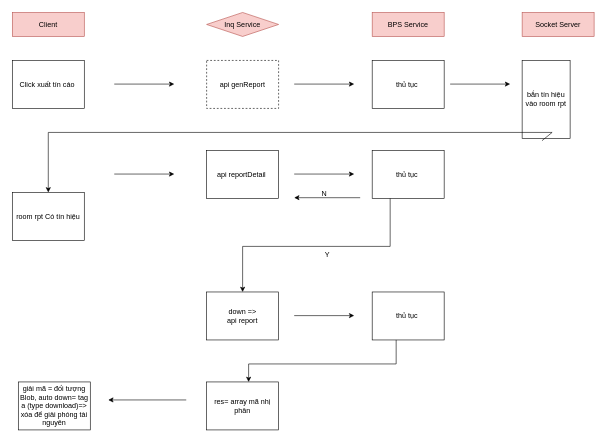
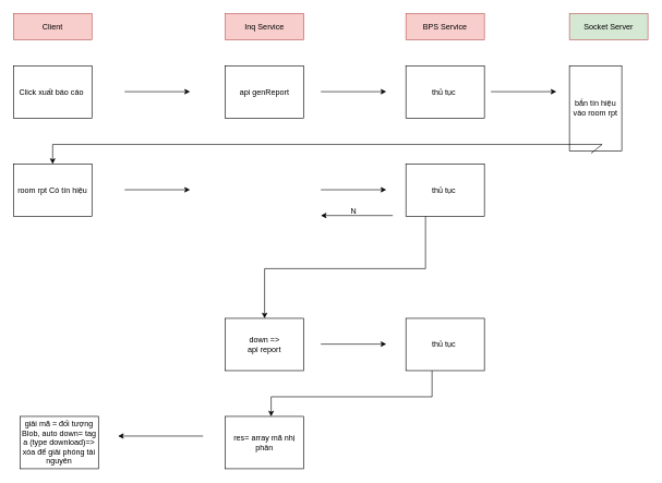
  <mxCell id="0" />
  <mxCell id="1" parent="0" />
  <mxCell id="2" value="Client" style="rounded=0;whiteSpace=wrap;html=1;fillColor=#f8cecc;strokeColor=#b85450;" vertex="1" parent="1"><mxGeometry x="20" y="20" width="120" height="40" as="geometry" /></mxCell>
- <mxCell id="3" value="Socket Server" style="rounded=0;whiteSpace=wrap;html=1;fillColor=#f8cecc;strokeColor=#b85450;" vertex="1" parent="1"><mxGeometry x="870" y="20" width="120" height="40" as="geometry" /></mxCell>
- <mxCell id="4" value="Inq Service" style="rhombus;whiteSpace=wrap;html=1;fillColor=#f8cecc;strokeColor=#b85450;" vertex="1" parent="1"><mxGeometry x="344" y="20" width="120" height="40" as="geometry" /></mxCell>
- <mxCell id="5" value="Click xuất tín cáo&amp;nbsp;" style="whiteSpace=wrap;html=1;" vertex="1" parent="1"><mxGeometry x="20" y="100" width="120" height="80" as="geometry" /></mxCell>
+ <mxCell id="3" value="Socket Server" style="rounded=0;whiteSpace=wrap;html=1;fillColor=#d5e8d4;strokeColor=#b85450;" vertex="1" parent="1"><mxGeometry x="870" y="20" width="120" height="40" as="geometry" /></mxCell>
+ <mxCell id="4" value="Inq Service" style="rounded=0;whiteSpace=wrap;html=1;fillColor=#f8cecc;strokeColor=#b85450;" vertex="1" parent="1"><mxGeometry x="344" y="20" width="120" height="40" as="geometry" /></mxCell>
+ <mxCell id="5" value="Click xuất báo cáo&amp;nbsp;" style="whiteSpace=wrap;html=1;" vertex="1" parent="1"><mxGeometry x="20" y="100" width="120" height="80" as="geometry" /></mxCell>
  <mxCell id="6" value="BPS Service" style="rounded=0;whiteSpace=wrap;html=1;fillColor=#f8cecc;strokeColor=#b85450;" vertex="1" parent="1"><mxGeometry x="620" y="20" width="120" height="40" as="geometry" /></mxCell>
- <mxCell id="7" value="api genReport" style="whiteSpace=wrap;html=1;dashed=1;" vertex="1" parent="1"><mxGeometry x="344" y="100" width="120" height="80" as="geometry" /></mxCell>
+ <mxCell id="7" value="api genReport" style="whiteSpace=wrap;html=1;" vertex="1" parent="1"><mxGeometry x="344" y="100" width="120" height="80" as="geometry" /></mxCell>
  <mxCell id="8" value="thủ tục&amp;nbsp;" style="whiteSpace=wrap;html=1;" vertex="1" parent="1"><mxGeometry x="620" y="100" width="120" height="80" as="geometry" /></mxCell>
  <mxCell id="9" value="bắn tín hiệu vào room rpt" style="whiteSpace=wrap;html=1;" vertex="1" parent="1"><mxGeometry x="870" y="100" width="80" height="130" as="geometry" /></mxCell>
- <mxCell id="10" value="room rpt Có tín hiệu" style="whiteSpace=wrap;html=1;" vertex="1" parent="1"><mxGeometry x="20" y="320" width="120" height="80" as="geometry" /></mxCell>
- <mxCell id="11" value="api reportDetail&amp;nbsp;" style="whiteSpace=wrap;html=1;" vertex="1" parent="1"><mxGeometry x="344" y="250" width="120" height="80" as="geometry" /></mxCell>
+ <mxCell id="10" value="room rpt Có tín hiệu" style="whiteSpace=wrap;html=1;" vertex="1" parent="1"><mxGeometry x="20" y="250" width="120" height="80" as="geometry" /></mxCell>
  <mxCell id="12" value="thủ tục&amp;nbsp;" style="whiteSpace=wrap;html=1;" vertex="1" parent="1"><mxGeometry x="620" y="250" width="120" height="80" as="geometry" /></mxCell>
  <mxCell id="13" value="" style="edgeStyle=none;orthogonalLoop=1;jettySize=auto;html=1;rounded=0;" edge="1" parent="1"><mxGeometry width="100" relative="1" as="geometry"><mxPoint x="190" y="139.41" as="sourcePoint" /><mxPoint x="290" y="139.41" as="targetPoint" /><Array as="points" /></mxGeometry></mxCell>
  <mxCell id="14" value="" style="edgeStyle=none;orthogonalLoop=1;jettySize=auto;html=1;rounded=0;" edge="1" parent="1"><mxGeometry width="100" relative="1" as="geometry"><mxPoint x="490" y="139.41" as="sourcePoint" /><mxPoint x="590" y="139.41" as="targetPoint" /><Array as="points" /></mxGeometry></mxCell>
  <mxCell id="15" value="" style="edgeStyle=none;orthogonalLoop=1;jettySize=auto;html=1;rounded=0;" edge="1" parent="1"><mxGeometry width="100" relative="1" as="geometry"><mxPoint x="750" y="139.41" as="sourcePoint" /><mxPoint x="850" y="139.41" as="targetPoint" /><Array as="points" /></mxGeometry></mxCell>
  <mxCell id="16" value="" style="edgeStyle=none;orthogonalLoop=1;jettySize=auto;html=1;rounded=0;entryX=0.5;entryY=0;entryDx=0;entryDy=0;exitX=0.414;exitY=1.029;exitDx=0;exitDy=0;exitPerimeter=0;" edge="1" parent="1" source="9" target="10"><mxGeometry width="100" relative="1" as="geometry"><mxPoint x="920" y="220" as="sourcePoint" /><mxPoint x="80" y="220" as="targetPoint" /><Array as="points"><mxPoint x="920" y="220" /><mxPoint x="80" y="220" /></Array></mxGeometry></mxCell>
  <mxCell id="17" value="" style="edgeStyle=none;orthogonalLoop=1;jettySize=auto;html=1;rounded=0;" edge="1" parent="1"><mxGeometry width="100" relative="1" as="geometry"><mxPoint x="190" y="289.41" as="sourcePoint" /><mxPoint x="290" y="289.41" as="targetPoint" /><Array as="points" /></mxGeometry></mxCell>
  <mxCell id="18" value="" style="edgeStyle=none;orthogonalLoop=1;jettySize=auto;html=1;rounded=0;" edge="1" parent="1"><mxGeometry width="100" relative="1" as="geometry"><mxPoint x="490" y="289.41" as="sourcePoint" /><mxPoint x="590" y="289.41" as="targetPoint" /><Array as="points" /></mxGeometry></mxCell>
  <mxCell id="19" value="down =&amp;gt;&lt;br&gt;api report" style="whiteSpace=wrap;html=1;" vertex="1" parent="1"><mxGeometry x="344" y="486" width="120" height="80" as="geometry" /></mxCell>
  <mxCell id="20" value="" style="edgeStyle=none;orthogonalLoop=1;jettySize=auto;html=1;rounded=0;exitX=0.25;exitY=1;exitDx=0;exitDy=0;entryX=0.5;entryY=0;entryDx=0;entryDy=0;" edge="1" parent="1" source="12" target="19"><mxGeometry width="100" relative="1" as="geometry"><mxPoint x="404" y="370" as="sourcePoint" /><mxPoint x="504" y="370" as="targetPoint" /><Array as="points"><mxPoint x="650" y="410" /><mxPoint x="404" y="410" /></Array></mxGeometry></mxCell>
  <mxCell id="21" value="thủ tục&amp;nbsp;" style="whiteSpace=wrap;html=1;" vertex="1" parent="1"><mxGeometry x="620" y="486" width="120" height="80" as="geometry" /></mxCell>
  <mxCell id="22" value="" style="edgeStyle=none;orthogonalLoop=1;jettySize=auto;html=1;rounded=0;" edge="1" parent="1"><mxGeometry width="100" relative="1" as="geometry"><mxPoint x="490" y="525.41" as="sourcePoint" /><mxPoint x="590" y="525.41" as="targetPoint" /><Array as="points" /></mxGeometry></mxCell>
  <mxCell id="23" value="res= array mã nhị phân" style="whiteSpace=wrap;html=1;" vertex="1" parent="1"><mxGeometry x="344" y="636" width="120" height="80" as="geometry" /></mxCell>
  <mxCell id="24" value="" style="edgeStyle=none;orthogonalLoop=1;jettySize=auto;html=1;rounded=0;exitX=0.25;exitY=1;exitDx=0;exitDy=0;entryX=0.5;entryY=0;entryDx=0;entryDy=0;" edge="1" parent="1"><mxGeometry width="100" relative="1" as="geometry"><mxPoint x="660" y="566" as="sourcePoint" /><mxPoint x="414" y="636" as="targetPoint" /><Array as="points"><mxPoint x="660" y="606" /><mxPoint x="414" y="606" /></Array></mxGeometry></mxCell>
  <mxCell id="25" value="giải mã = đối tượng Blob, auto down= tag a (type download)=&amp;gt; xóa để giải phóng tài nguyên" style="whiteSpace=wrap;html=1;" vertex="1" parent="1"><mxGeometry x="30" y="636" width="120" height="80" as="geometry" /></mxCell>
  <mxCell id="26" value="" style="edgeStyle=none;orthogonalLoop=1;jettySize=auto;html=1;rounded=0;" edge="1" parent="1"><mxGeometry width="100" relative="1" as="geometry"><mxPoint x="310" y="666" as="sourcePoint" /><mxPoint x="180" y="666" as="targetPoint" /><Array as="points" /></mxGeometry></mxCell>
- <mxCell id="27" value="Y" style="text;html=1;align=center;verticalAlign=middle;resizable=0;points=[];autosize=1;strokeColor=none;fillColor=none;" vertex="1" parent="1"><mxGeometry x="530" y="410" width="30" height="30" as="geometry" /></mxCell>
  <mxCell id="28" value="" style="edgeStyle=none;orthogonalLoop=1;jettySize=auto;html=1;rounded=0;" edge="1" parent="1"><mxGeometry width="100" relative="1" as="geometry"><mxPoint x="600" y="328.82" as="sourcePoint" /><mxPoint x="490" y="328.82" as="targetPoint" /><Array as="points" /></mxGeometry></mxCell>
  <mxCell id="29" value="N" style="text;html=1;align=center;verticalAlign=middle;resizable=0;points=[];autosize=1;strokeColor=none;fillColor=none;" vertex="1" parent="1"><mxGeometry x="525" y="308" width="30" height="30" as="geometry" /></mxCell>
